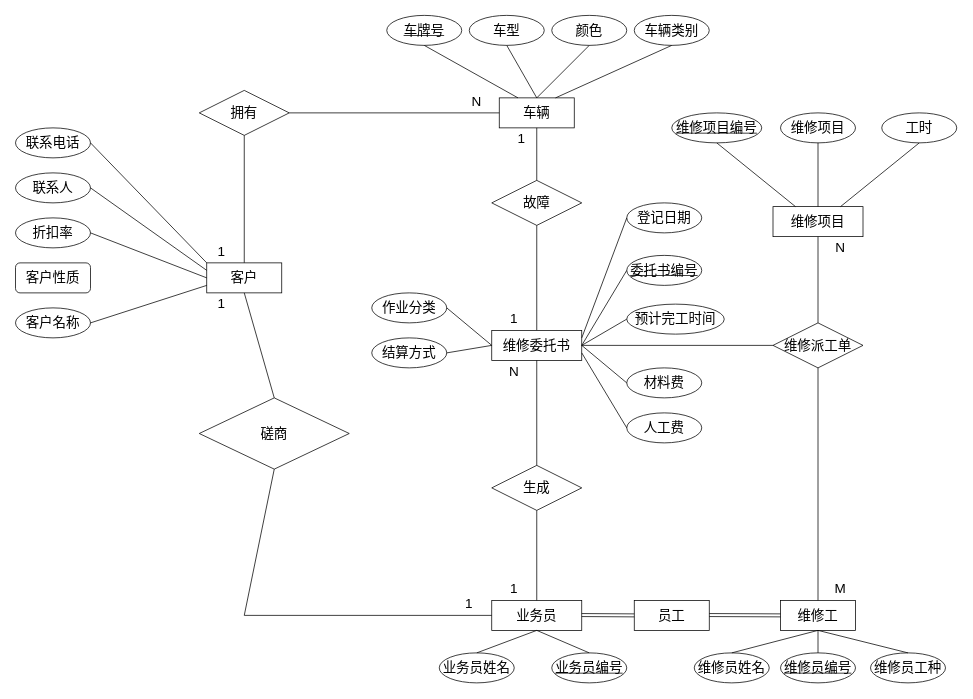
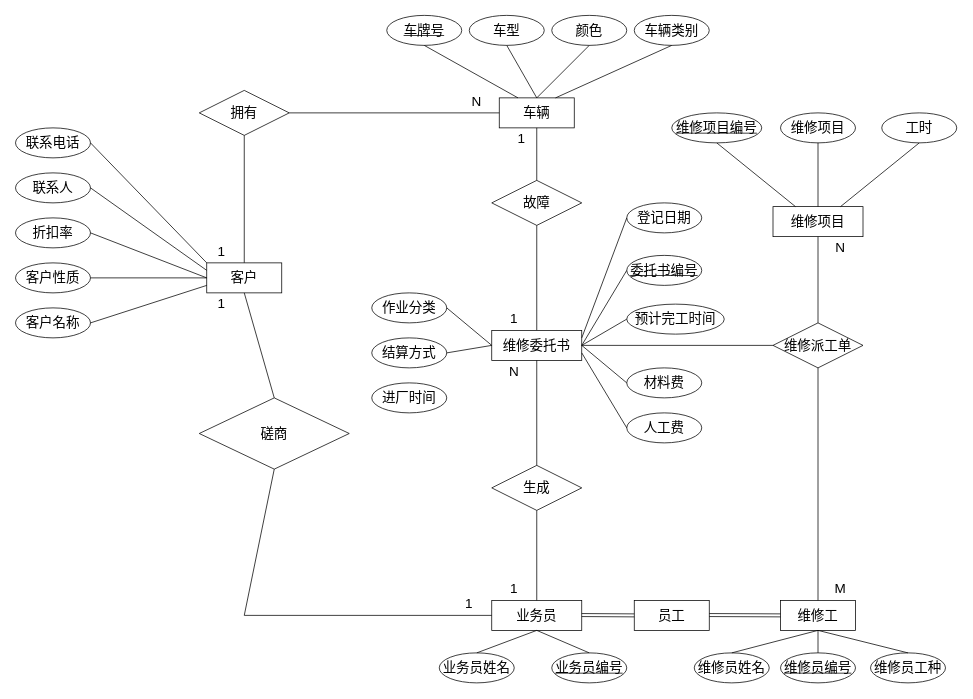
  <mxCell id="0" />
  <mxCell id="1" parent="0" />
  <mxCell id="2" value="&lt;font style=&quot;font-size: 18px;&quot;&gt;车辆&lt;/font&gt;" style="whiteSpace=wrap;html=1;align=center;" parent="1" vertex="1"><mxGeometry x="665" y="130" width="100" height="40" as="geometry" /></mxCell>
  <mxCell id="3" value="拥有" style="shape=rhombus;perimeter=rhombusPerimeter;whiteSpace=wrap;html=1;align=center;fontSize=18;" parent="1" vertex="1"><mxGeometry x="265" y="120" width="120" height="60" as="geometry" /></mxCell>
  <mxCell id="4" value="" style="endArrow=none;html=1;rounded=0;fontSize=18;entryX=0;entryY=0.5;entryDx=0;entryDy=0;exitX=1;exitY=0.5;exitDx=0;exitDy=0;" parent="1" source="3" edge="1" target="2"><mxGeometry relative="1" as="geometry"><mxPoint x="435" y="150" as="sourcePoint" /><mxPoint x="1075" y="-10" as="targetPoint" /></mxGeometry></mxCell>
  <mxCell id="5" value="" style="endArrow=none;html=1;rounded=0;fontSize=18;exitX=0.5;exitY=1;exitDx=0;exitDy=0;entryX=0.5;entryY=0;entryDx=0;entryDy=0;" parent="1" source="3" edge="1" target="19"><mxGeometry relative="1" as="geometry"><mxPoint x="1125" y="-30" as="sourcePoint" /><mxPoint x="115" y="150" as="targetPoint" /></mxGeometry></mxCell>
  <mxCell id="6" value="&lt;u&gt;车牌号&lt;/u&gt;" style="ellipse;whiteSpace=wrap;html=1;align=center;fontSize=18;" parent="1" vertex="1"><mxGeometry x="515" y="20" width="100" height="40" as="geometry" /></mxCell>
  <mxCell id="7" value="车型" style="ellipse;whiteSpace=wrap;html=1;align=center;fontSize=18;" parent="1" vertex="1"><mxGeometry x="625" y="20" width="100" height="40" as="geometry" /></mxCell>
  <mxCell id="8" value="车辆类别" style="ellipse;whiteSpace=wrap;html=1;align=center;fontSize=18;" parent="1" vertex="1"><mxGeometry x="845" y="20" width="100" height="40" as="geometry" /></mxCell>
  <mxCell id="9" value="颜色" style="ellipse;whiteSpace=wrap;html=1;align=center;fontSize=18;" parent="1" vertex="1"><mxGeometry x="735" y="20" width="100" height="40" as="geometry" /></mxCell>
  <mxCell id="10" value="" style="endArrow=none;html=1;rounded=0;fontSize=18;exitX=0.25;exitY=0;exitDx=0;exitDy=0;entryX=0.5;entryY=1;entryDx=0;entryDy=0;" parent="1" source="2" target="6" edge="1"><mxGeometry relative="1" as="geometry"><mxPoint x="690" y="135" as="sourcePoint" /><mxPoint x="555" y="185" as="targetPoint" /></mxGeometry></mxCell>
  <mxCell id="11" value="" style="endArrow=none;html=1;rounded=0;fontSize=18;exitX=0.5;exitY=0;exitDx=0;exitDy=0;entryX=0.5;entryY=1;entryDx=0;entryDy=0;" parent="1" source="2" target="7" edge="1"><mxGeometry relative="1" as="geometry"><mxPoint x="815" y="110" as="sourcePoint" /><mxPoint x="975" y="110" as="targetPoint" /></mxGeometry></mxCell>
  <mxCell id="12" value="" style="endArrow=none;html=1;rounded=0;fontSize=18;exitX=0.5;exitY=0;exitDx=0;exitDy=0;entryX=0.5;entryY=1;entryDx=0;entryDy=0;" parent="1" source="2" target="9" edge="1"><mxGeometry relative="1" as="geometry"><mxPoint x="685" y="330" as="sourcePoint" /><mxPoint x="845" y="330" as="targetPoint" /></mxGeometry></mxCell>
  <mxCell id="13" value="" style="endArrow=none;html=1;rounded=0;fontSize=18;exitX=0.75;exitY=0;exitDx=0;exitDy=0;entryX=0.5;entryY=1;entryDx=0;entryDy=0;" parent="1" source="2" target="8" edge="1"><mxGeometry relative="1" as="geometry"><mxPoint x="835" y="180" as="sourcePoint" /><mxPoint x="995" y="180" as="targetPoint" /></mxGeometry></mxCell>
  <mxCell id="14" value="故障" style="shape=rhombus;perimeter=rhombusPerimeter;whiteSpace=wrap;html=1;align=center;fontSize=18;" parent="1" vertex="1"><mxGeometry x="655" y="240" width="120" height="60" as="geometry" /></mxCell>
  <mxCell id="15" value="" style="endArrow=none;html=1;rounded=0;fontSize=18;entryX=0.5;entryY=0;entryDx=0;entryDy=0;exitX=0.5;exitY=1;exitDx=0;exitDy=0;" parent="1" source="2" target="14" edge="1"><mxGeometry relative="1" as="geometry"><mxPoint x="895" y="330" as="sourcePoint" /><mxPoint x="1075" y="300" as="targetPoint" /></mxGeometry></mxCell>
  <mxCell id="16" value="" style="endArrow=none;html=1;rounded=0;fontSize=18;exitX=0.5;exitY=1;exitDx=0;exitDy=0;entryX=0.5;entryY=0;entryDx=0;entryDy=0;" parent="1" source="14" edge="1" target="18"><mxGeometry relative="1" as="geometry"><mxPoint x="1005" y="160" as="sourcePoint" /><mxPoint x="715" y="430" as="targetPoint" /></mxGeometry></mxCell>
  <mxCell id="17" value="&lt;font style=&quot;font-size: 18px;&quot;&gt;维修工&lt;/font&gt;" style="whiteSpace=wrap;html=1;align=center;" parent="1" vertex="1"><mxGeometry x="1040" y="800" width="100" height="40" as="geometry" /></mxCell>
  <mxCell id="18" value="&lt;font style=&quot;font-size: 18px;&quot;&gt;维修委托书&lt;/font&gt;" style="whiteSpace=wrap;html=1;align=center;" parent="1" vertex="1"><mxGeometry x="655" y="440" width="120" height="40" as="geometry" /></mxCell>
  <mxCell id="19" value="&lt;font style=&quot;font-size: 18px;&quot;&gt;客户&lt;/font&gt;" style="whiteSpace=wrap;html=1;align=center;" parent="1" vertex="1"><mxGeometry x="275" y="350" width="100" height="40" as="geometry" /></mxCell>
  <mxCell id="20" value="客户名称" style="ellipse;whiteSpace=wrap;html=1;align=center;fontSize=18;" parent="1" vertex="1"><mxGeometry x="20" y="410" width="100" height="40" as="geometry" /></mxCell>
- <mxCell id="21" value="客户性质" style="whiteSpace=wrap;html=1;align=center;fontSize=18;rounded=1;" parent="1" vertex="1"><mxGeometry x="20" y="350" width="100" height="40" as="geometry" /></mxCell>
+ <mxCell id="21" value="客户性质" style="ellipse;whiteSpace=wrap;html=1;align=center;fontSize=18;" parent="1" vertex="1"><mxGeometry x="20" y="350" width="100" height="40" as="geometry" /></mxCell>
  <mxCell id="22" value="联系人" style="ellipse;whiteSpace=wrap;html=1;align=center;fontSize=18;" parent="1" vertex="1"><mxGeometry x="20" y="230" width="100" height="40" as="geometry" /></mxCell>
  <mxCell id="23" value="折扣率" style="ellipse;whiteSpace=wrap;html=1;align=center;fontSize=18;" parent="1" vertex="1"><mxGeometry x="20" y="290" width="100" height="40" as="geometry" /></mxCell>
  <mxCell id="24" value="" style="endArrow=none;html=1;rounded=0;fontSize=18;exitX=0;exitY=0.75;exitDx=0;exitDy=0;entryX=1;entryY=0.5;entryDx=0;entryDy=0;" parent="1" source="19" target="20" edge="1"><mxGeometry relative="1" as="geometry"><mxPoint x="55" y="290" as="sourcePoint" /><mxPoint x="125" y="440" as="targetPoint" /></mxGeometry></mxCell>
+ <mxCell id="25" value="" style="endArrow=none;html=1;rounded=0;fontSize=18;exitX=0;exitY=0.5;exitDx=0;exitDy=0;entryX=1;entryY=0.5;entryDx=0;entryDy=0;" parent="1" source="19" target="21" edge="1"><mxGeometry relative="1" as="geometry"><mxPoint x="55" y="290" as="sourcePoint" /><mxPoint x="215" y="290" as="targetPoint" /></mxGeometry></mxCell>
  <mxCell id="26" value="" style="endArrow=none;html=1;rounded=0;fontSize=18;exitX=0;exitY=0.5;exitDx=0;exitDy=0;entryX=1;entryY=0.5;entryDx=0;entryDy=0;" parent="1" source="19" target="23" edge="1"><mxGeometry relative="1" as="geometry"><mxPoint x="55" y="290" as="sourcePoint" /><mxPoint x="215" y="290" as="targetPoint" /></mxGeometry></mxCell>
  <mxCell id="27" value="" style="endArrow=none;html=1;rounded=0;fontSize=18;exitX=0;exitY=0.25;exitDx=0;exitDy=0;entryX=1;entryY=0.5;entryDx=0;entryDy=0;" parent="1" source="19" target="22" edge="1"><mxGeometry relative="1" as="geometry"><mxPoint x="55" y="290" as="sourcePoint" /><mxPoint x="215" y="290" as="targetPoint" /></mxGeometry></mxCell>
  <mxCell id="28" value="联系电话" style="ellipse;whiteSpace=wrap;html=1;align=center;fontSize=18;" parent="1" vertex="1"><mxGeometry x="20" y="170" width="100" height="40" as="geometry" /></mxCell>
  <mxCell id="29" value="" style="endArrow=none;html=1;rounded=0;fontSize=18;entryX=1;entryY=0.5;entryDx=0;entryDy=0;" parent="1" target="28" edge="1"><mxGeometry relative="1" as="geometry"><mxPoint x="275" y="350" as="sourcePoint" /><mxPoint x="395" y="170" as="targetPoint" /></mxGeometry></mxCell>
  <mxCell id="30" value="生成" style="shape=rhombus;perimeter=rhombusPerimeter;whiteSpace=wrap;html=1;align=center;fontSize=18;" vertex="1" parent="1"><mxGeometry x="655" y="620" width="120" height="60" as="geometry" /></mxCell>
  <mxCell id="31" value="维修派工单" style="shape=rhombus;perimeter=rhombusPerimeter;whiteSpace=wrap;html=1;align=center;fontSize=18;" vertex="1" parent="1"><mxGeometry x="1030" y="430" width="120" height="60" as="geometry" /></mxCell>
  <mxCell id="32" value="" style="endArrow=none;html=1;rounded=0;entryX=0.5;entryY=1;entryDx=0;entryDy=0;exitX=0.5;exitY=0;exitDx=0;exitDy=0;" edge="1" parent="1" source="30" target="18"><mxGeometry width="50" height="50" relative="1" as="geometry"><mxPoint x="655" y="430" as="sourcePoint" /><mxPoint x="705" y="380" as="targetPoint" /></mxGeometry></mxCell>
  <mxCell id="33" value="&lt;font style=&quot;font-size: 18px;&quot;&gt;业务员&lt;/font&gt;" style="whiteSpace=wrap;html=1;align=center;" vertex="1" parent="1"><mxGeometry x="655" y="800" width="120" height="40" as="geometry" /></mxCell>
  <mxCell id="34" value="" style="endArrow=none;html=1;rounded=0;entryX=0.5;entryY=1;entryDx=0;entryDy=0;exitX=0.5;exitY=0;exitDx=0;exitDy=0;" edge="1" parent="1" source="33" target="30"><mxGeometry width="50" height="50" relative="1" as="geometry"><mxPoint x="555" y="770" as="sourcePoint" /><mxPoint x="605" y="720" as="targetPoint" /></mxGeometry></mxCell>
  <mxCell id="35" value="" style="endArrow=none;html=1;rounded=0;exitX=1;exitY=0.5;exitDx=0;exitDy=0;entryX=0;entryY=0.5;entryDx=0;entryDy=0;" edge="1" parent="1" source="18" target="31"><mxGeometry width="50" height="50" relative="1" as="geometry"><mxPoint x="895" y="530" as="sourcePoint" /><mxPoint x="945" y="480" as="targetPoint" /></mxGeometry></mxCell>
  <mxCell id="36" value="" style="endArrow=none;html=1;rounded=0;exitX=0.5;exitY=1;exitDx=0;exitDy=0;entryX=0.5;entryY=0;entryDx=0;entryDy=0;" edge="1" parent="1" source="31" target="17"><mxGeometry width="50" height="50" relative="1" as="geometry"><mxPoint x="1115" y="480" as="sourcePoint" /><mxPoint x="1005" y="640" as="targetPoint" /></mxGeometry></mxCell>
  <mxCell id="37" value="作业分类 " style="ellipse;whiteSpace=wrap;html=1;align=center;fontSize=18;" vertex="1" parent="1"><mxGeometry x="495" y="390" width="100" height="40" as="geometry" /></mxCell>
  <mxCell id="38" value="结算方式 " style="ellipse;whiteSpace=wrap;html=1;align=center;fontSize=18;" vertex="1" parent="1"><mxGeometry x="495" y="450" width="100" height="40" as="geometry" /></mxCell>
+ <mxCell id="39" value="进厂时间 " style="ellipse;whiteSpace=wrap;html=1;align=center;fontSize=18;" vertex="1" parent="1"><mxGeometry x="495" y="510" width="100" height="40" as="geometry" /></mxCell>
  <mxCell id="40" value="" style="endArrow=none;html=1;rounded=0;exitX=1;exitY=0.5;exitDx=0;exitDy=0;" edge="1" parent="1" source="38"><mxGeometry width="50" height="50" relative="1" as="geometry"><mxPoint x="655" y="590" as="sourcePoint" /><mxPoint x="655" y="460" as="targetPoint" /></mxGeometry></mxCell>
  <mxCell id="41" value="" style="endArrow=none;html=1;rounded=0;exitX=1;exitY=0.5;exitDx=0;exitDy=0;entryX=0;entryY=0.5;entryDx=0;entryDy=0;" edge="1" parent="1" source="37" target="18"><mxGeometry width="50" height="50" relative="1" as="geometry"><mxPoint x="465" y="700" as="sourcePoint" /><mxPoint x="515" y="650" as="targetPoint" /></mxGeometry></mxCell>
  <mxCell id="42" value="&lt;u&gt;业务员编号&lt;/u&gt;" style="ellipse;whiteSpace=wrap;html=1;align=center;fontSize=18;" vertex="1" parent="1"><mxGeometry x="735" y="870" width="100" height="40" as="geometry" /></mxCell>
  <mxCell id="43" value="业务员姓名" style="ellipse;whiteSpace=wrap;html=1;align=center;fontSize=18;" vertex="1" parent="1"><mxGeometry x="585" y="870" width="100" height="40" as="geometry" /></mxCell>
  <mxCell id="44" value="" style="endArrow=none;html=1;rounded=0;exitX=0.5;exitY=0;exitDx=0;exitDy=0;" edge="1" parent="1" source="43"><mxGeometry width="50" height="50" relative="1" as="geometry"><mxPoint x="685" y="870" as="sourcePoint" /><mxPoint x="715" y="840" as="targetPoint" /></mxGeometry></mxCell>
  <mxCell id="45" value="" style="endArrow=none;html=1;rounded=0;exitX=0.5;exitY=0;exitDx=0;exitDy=0;entryX=0.5;entryY=1;entryDx=0;entryDy=0;" edge="1" parent="1" source="42" target="33"><mxGeometry width="50" height="50" relative="1" as="geometry"><mxPoint x="645" y="880" as="sourcePoint" /><mxPoint x="725" y="850" as="targetPoint" /></mxGeometry></mxCell>
  <mxCell id="46" value="&lt;font style=&quot;font-size: 18px;&quot;&gt;维修项目&lt;/font&gt;" style="whiteSpace=wrap;html=1;align=center;" vertex="1" parent="1"><mxGeometry x="1030" y="275" width="120" height="40" as="geometry" /></mxCell>
  <mxCell id="47" value="" style="endArrow=none;html=1;rounded=0;exitX=0.5;exitY=1;exitDx=0;exitDy=0;entryX=0.5;entryY=0;entryDx=0;entryDy=0;" edge="1" parent="1" source="46" target="31"><mxGeometry width="50" height="50" relative="1" as="geometry"><mxPoint x="1015" y="600" as="sourcePoint" /><mxPoint x="985" y="360" as="targetPoint" /></mxGeometry></mxCell>
  <mxCell id="48" value="维修项目" style="ellipse;whiteSpace=wrap;html=1;align=center;fontSize=18;" vertex="1" parent="1"><mxGeometry x="1040" y="150" width="100" height="40" as="geometry" /></mxCell>
  <mxCell id="49" value="&lt;u&gt;维修项目编号&lt;/u&gt;" style="ellipse;whiteSpace=wrap;html=1;align=center;fontSize=18;" vertex="1" parent="1"><mxGeometry x="895" y="150" width="120" height="40" as="geometry" /></mxCell>
  <mxCell id="50" value="工时" style="ellipse;whiteSpace=wrap;html=1;align=center;fontSize=18;" vertex="1" parent="1"><mxGeometry x="1175" y="150" width="100" height="40" as="geometry" /></mxCell>
  <mxCell id="51" value="" style="endArrow=none;html=1;rounded=0;exitX=0.25;exitY=0;exitDx=0;exitDy=0;entryX=0.5;entryY=1;entryDx=0;entryDy=0;" edge="1" parent="1" source="46" target="49"><mxGeometry width="50" height="50" relative="1" as="geometry"><mxPoint x="1305" y="440" as="sourcePoint" /><mxPoint x="1355" y="390" as="targetPoint" /></mxGeometry></mxCell>
  <mxCell id="52" value="" style="endArrow=none;html=1;rounded=0;entryX=0.5;entryY=1;entryDx=0;entryDy=0;exitX=0.75;exitY=0;exitDx=0;exitDy=0;" edge="1" parent="1" source="46" target="50"><mxGeometry width="50" height="50" relative="1" as="geometry"><mxPoint x="1090" y="270" as="sourcePoint" /><mxPoint x="1345" y="400" as="targetPoint" /></mxGeometry></mxCell>
  <mxCell id="53" value="" style="endArrow=none;html=1;rounded=0;entryX=0.5;entryY=1;entryDx=0;entryDy=0;exitX=0.5;exitY=0;exitDx=0;exitDy=0;" edge="1" parent="1" source="46" target="48"><mxGeometry width="50" height="50" relative="1" as="geometry"><mxPoint x="1205" y="200" as="sourcePoint" /><mxPoint x="1395" y="460" as="targetPoint" /></mxGeometry></mxCell>
  <mxCell id="54" value="&lt;u&gt;维修员编号&lt;/u&gt;" style="ellipse;whiteSpace=wrap;html=1;align=center;fontSize=18;" vertex="1" parent="1"><mxGeometry x="1040" y="870" width="100" height="40" as="geometry" /></mxCell>
  <mxCell id="55" value="维修员姓名" style="ellipse;whiteSpace=wrap;html=1;align=center;fontSize=18;" vertex="1" parent="1"><mxGeometry x="925" y="870" width="100" height="40" as="geometry" /></mxCell>
  <mxCell id="56" value="" style="endArrow=none;html=1;rounded=0;exitX=0.5;exitY=0;exitDx=0;exitDy=0;entryX=0.5;entryY=1;entryDx=0;entryDy=0;" edge="1" parent="1" source="55" target="17"><mxGeometry width="50" height="50" relative="1" as="geometry"><mxPoint x="1065" y="870" as="sourcePoint" /><mxPoint x="1095" y="840" as="targetPoint" /></mxGeometry></mxCell>
  <mxCell id="57" value="" style="endArrow=none;html=1;rounded=0;exitX=0.5;exitY=0;exitDx=0;exitDy=0;" edge="1" parent="1" source="54"><mxGeometry width="50" height="50" relative="1" as="geometry"><mxPoint x="1025" y="880" as="sourcePoint" /><mxPoint x="1090" y="840" as="targetPoint" /></mxGeometry></mxCell>
  <mxCell id="58" value="维修员工种" style="ellipse;whiteSpace=wrap;html=1;align=center;fontSize=18;" vertex="1" parent="1"><mxGeometry x="1160" y="870" width="100" height="40" as="geometry" /></mxCell>
  <mxCell id="59" value="" style="endArrow=none;html=1;rounded=0;exitX=0.5;exitY=1;exitDx=0;exitDy=0;entryX=0.5;entryY=0;entryDx=0;entryDy=0;" edge="1" parent="1" source="17" target="58"><mxGeometry width="50" height="50" relative="1" as="geometry"><mxPoint x="1140" y="1000" as="sourcePoint" /><mxPoint x="1190" y="950" as="targetPoint" /></mxGeometry></mxCell>
  <mxCell id="60" value="&lt;font style=&quot;font-size: 18px;&quot;&gt;员工&lt;/font&gt;" style="whiteSpace=wrap;html=1;align=center;" vertex="1" parent="1"><mxGeometry x="845" y="800" width="100" height="40" as="geometry" /></mxCell>
  <mxCell id="61" value="" style="shape=link;html=1;rounded=0;" edge="1" parent="1"><mxGeometry relative="1" as="geometry"><mxPoint x="775" y="819.58" as="sourcePoint" /><mxPoint x="845" y="820" as="targetPoint" /></mxGeometry></mxCell>
  <mxCell id="62" value="" style="shape=link;html=1;rounded=0;entryX=0;entryY=0.5;entryDx=0;entryDy=0;" edge="1" parent="1" target="17"><mxGeometry relative="1" as="geometry"><mxPoint x="945" y="819.58" as="sourcePoint" /><mxPoint x="1035" y="820" as="targetPoint" /></mxGeometry></mxCell>
  <mxCell id="63" value="磋商" style="shape=rhombus;perimeter=rhombusPerimeter;whiteSpace=wrap;html=1;align=center;fontSize=18;" vertex="1" parent="1"><mxGeometry x="265" y="530" width="200" height="95" as="geometry" /></mxCell>
  <mxCell id="64" value="" style="endArrow=none;html=1;rounded=0;exitX=0.5;exitY=0;exitDx=0;exitDy=0;entryX=0.5;entryY=1;entryDx=0;entryDy=0;" edge="1" parent="1" source="63" target="19"><mxGeometry relative="1" as="geometry"><mxPoint x="425" y="590" as="sourcePoint" /><mxPoint x="585" y="590" as="targetPoint" /></mxGeometry></mxCell>
  <mxCell id="65" value="" style="endArrow=none;html=1;rounded=0;exitX=0.5;exitY=1;exitDx=0;exitDy=0;entryX=0;entryY=0.5;entryDx=0;entryDy=0;" edge="1" parent="1" source="63" target="33"><mxGeometry relative="1" as="geometry"><mxPoint x="375" y="690" as="sourcePoint" /><mxPoint x="535" y="690" as="targetPoint" /><Array as="points"><mxPoint x="325" y="820" /></Array></mxGeometry></mxCell>
  <mxCell id="66" value="&lt;font style=&quot;font-size: 18px;&quot;&gt;1&lt;/font&gt;" style="text;html=1;strokeColor=none;fillColor=none;align=center;verticalAlign=middle;whiteSpace=wrap;rounded=0;" vertex="1" parent="1"><mxGeometry x="595" y="790" width="60" height="30" as="geometry" /></mxCell>
  <mxCell id="67" value="&lt;font style=&quot;font-size: 18px;&quot;&gt;1&lt;/font&gt;" style="text;html=1;strokeColor=none;fillColor=none;align=center;verticalAlign=middle;whiteSpace=wrap;rounded=0;" vertex="1" parent="1"><mxGeometry x="265" y="320" width="60" height="30" as="geometry" /></mxCell>
  <mxCell id="68" value="&lt;font style=&quot;font-size: 18px;&quot;&gt;N&lt;/font&gt;" style="text;html=1;strokeColor=none;fillColor=none;align=center;verticalAlign=middle;whiteSpace=wrap;rounded=0;" vertex="1" parent="1"><mxGeometry x="605" y="120" width="60" height="30" as="geometry" /></mxCell>
  <mxCell id="69" value="&lt;font style=&quot;font-size: 18px;&quot;&gt;1&lt;/font&gt;" style="text;html=1;strokeColor=none;fillColor=none;align=center;verticalAlign=middle;whiteSpace=wrap;rounded=0;" vertex="1" parent="1"><mxGeometry x="265" y="390" width="60" height="30" as="geometry" /></mxCell>
  <mxCell id="70" value="&lt;font style=&quot;font-size: 18px;&quot;&gt;N&lt;/font&gt;" style="text;html=1;strokeColor=none;fillColor=none;align=center;verticalAlign=middle;whiteSpace=wrap;rounded=0;" vertex="1" parent="1"><mxGeometry x="655" y="480" width="60" height="30" as="geometry" /></mxCell>
  <mxCell id="71" value="&lt;font style=&quot;font-size: 18px;&quot;&gt;1&lt;/font&gt;" style="text;html=1;strokeColor=none;fillColor=none;align=center;verticalAlign=middle;whiteSpace=wrap;rounded=0;" vertex="1" parent="1"><mxGeometry x="665" y="170" width="60" height="30" as="geometry" /></mxCell>
  <mxCell id="72" value="&lt;font style=&quot;font-size: 18px;&quot;&gt;1&lt;/font&gt;" style="text;html=1;strokeColor=none;fillColor=none;align=center;verticalAlign=middle;whiteSpace=wrap;rounded=0;" vertex="1" parent="1"><mxGeometry x="655" y="410" width="60" height="30" as="geometry" /></mxCell>
  <mxCell id="73" value="&lt;span style=&quot;font-size: 18px;&quot;&gt;N&lt;/span&gt;" style="text;html=1;strokeColor=none;fillColor=none;align=center;verticalAlign=middle;whiteSpace=wrap;rounded=0;" vertex="1" parent="1"><mxGeometry x="1090" y="315" width="60" height="30" as="geometry" /></mxCell>
  <mxCell id="74" value="&lt;span style=&quot;font-size: 18px;&quot;&gt;M&lt;/span&gt;" style="text;html=1;strokeColor=none;fillColor=none;align=center;verticalAlign=middle;whiteSpace=wrap;rounded=0;" vertex="1" parent="1"><mxGeometry x="1090" y="770" width="60" height="30" as="geometry" /></mxCell>
  <mxCell id="75" value="&lt;font style=&quot;font-size: 18px;&quot;&gt;1&lt;/font&gt;" style="text;html=1;strokeColor=none;fillColor=none;align=center;verticalAlign=middle;whiteSpace=wrap;rounded=0;" vertex="1" parent="1"><mxGeometry x="655" y="770" width="60" height="30" as="geometry" /></mxCell>
  <mxCell id="76" value="登记日期" style="ellipse;whiteSpace=wrap;html=1;align=center;fontSize=18;" vertex="1" parent="1"><mxGeometry x="835" y="270" width="100" height="40" as="geometry" /></mxCell>
  <mxCell id="77" value="&lt;u&gt;委托书编号&lt;/u&gt;" style="ellipse;whiteSpace=wrap;html=1;align=center;fontSize=18;" vertex="1" parent="1"><mxGeometry x="835" y="340" width="100" height="40" as="geometry" /></mxCell>
  <mxCell id="78" value="材料费" style="ellipse;whiteSpace=wrap;html=1;align=center;fontSize=18;" vertex="1" parent="1"><mxGeometry x="835" y="490" width="100" height="40" as="geometry" /></mxCell>
  <mxCell id="79" value="预计完工时间" style="ellipse;whiteSpace=wrap;html=1;align=center;fontSize=18;" vertex="1" parent="1"><mxGeometry x="835" y="405" width="130" height="40" as="geometry" /></mxCell>
  <mxCell id="80" value="" style="endArrow=none;html=1;rounded=0;fontSize=18;exitX=1;exitY=0.25;exitDx=0;exitDy=0;entryX=0;entryY=0.5;entryDx=0;entryDy=0;" edge="1" parent="1" source="18" target="76"><mxGeometry width="50" height="50" relative="1" as="geometry"><mxPoint x="745" y="400" as="sourcePoint" /><mxPoint x="795" y="350" as="targetPoint" /></mxGeometry></mxCell>
  <mxCell id="81" value="" style="endArrow=none;html=1;rounded=0;fontSize=18;exitX=1;exitY=0.5;exitDx=0;exitDy=0;entryX=0;entryY=0.5;entryDx=0;entryDy=0;" edge="1" parent="1" source="18" target="77"><mxGeometry width="50" height="50" relative="1" as="geometry"><mxPoint x="795" y="470" as="sourcePoint" /><mxPoint x="845" y="420" as="targetPoint" /></mxGeometry></mxCell>
  <mxCell id="82" value="" style="endArrow=none;html=1;rounded=0;fontSize=18;exitX=1;exitY=0.5;exitDx=0;exitDy=0;entryX=0;entryY=0.5;entryDx=0;entryDy=0;" edge="1" parent="1" source="18" target="79"><mxGeometry width="50" height="50" relative="1" as="geometry"><mxPoint x="765" y="580" as="sourcePoint" /><mxPoint x="815" y="530" as="targetPoint" /></mxGeometry></mxCell>
  <mxCell id="83" value="" style="endArrow=none;html=1;rounded=0;fontSize=18;exitX=1;exitY=0.5;exitDx=0;exitDy=0;entryX=0;entryY=0.5;entryDx=0;entryDy=0;" edge="1" parent="1" source="18" target="78"><mxGeometry width="50" height="50" relative="1" as="geometry"><mxPoint x="765" y="580" as="sourcePoint" /><mxPoint x="815" y="530" as="targetPoint" /></mxGeometry></mxCell>
  <mxCell id="84" value="人工费" style="ellipse;whiteSpace=wrap;html=1;align=center;fontSize=18;" vertex="1" parent="1"><mxGeometry x="835" y="550" width="100" height="40" as="geometry" /></mxCell>
  <mxCell id="85" value="" style="endArrow=none;html=1;rounded=0;fontSize=18;entryX=1;entryY=0.75;entryDx=0;entryDy=0;exitX=0;exitY=0.5;exitDx=0;exitDy=0;" edge="1" parent="1" source="84" target="18"><mxGeometry width="50" height="50" relative="1" as="geometry"><mxPoint x="765" y="600" as="sourcePoint" /><mxPoint x="755" y="560" as="targetPoint" /></mxGeometry></mxCell>
